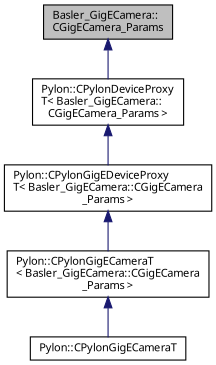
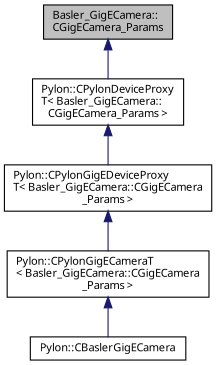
  digraph {
    fontname="Noto Sans"
    node [color=black fillcolor=white fontname="Noto Sans" fontsize=10 shape=record style=filled]
    edge [color=midnightblue dir=back fontname="Noto Sans" fontsize=10 labelfontname=Helvetica labelfontsize=10 style=solid]
    n1 [fillcolor=grey75 fontcolor=black height=0.2 label="Basler_GigECamera::\lCGigECamera_Params" width=0.4]
    n2 [height=0.2 label="Pylon::CPylonDeviceProxy\lT\< Basler_GigECamera::\lCGigECamera_Params \>" width=0.4]
    n3 [height=0.2 label="Pylon::CPylonGigEDeviceProxy\lT\< Basler_GigECamera::CGigECamera\l_Params \>" width=0.4]
    n4 [height=0.2 label="Pylon::CPylonGigECameraT\l\< Basler_GigECamera::CGigECamera\l_Params \>" width=0.4]
-   n5 [height=0.2 label="Pylon::CPylonGigECameraT" width=0.4]
+   n5 [height=0.2 label="Pylon::CBaslerGigECamera" width=0.4]
    n1 -> n2
    n2 -> n3
    n3 -> n4
    n4 -> n5
  }
